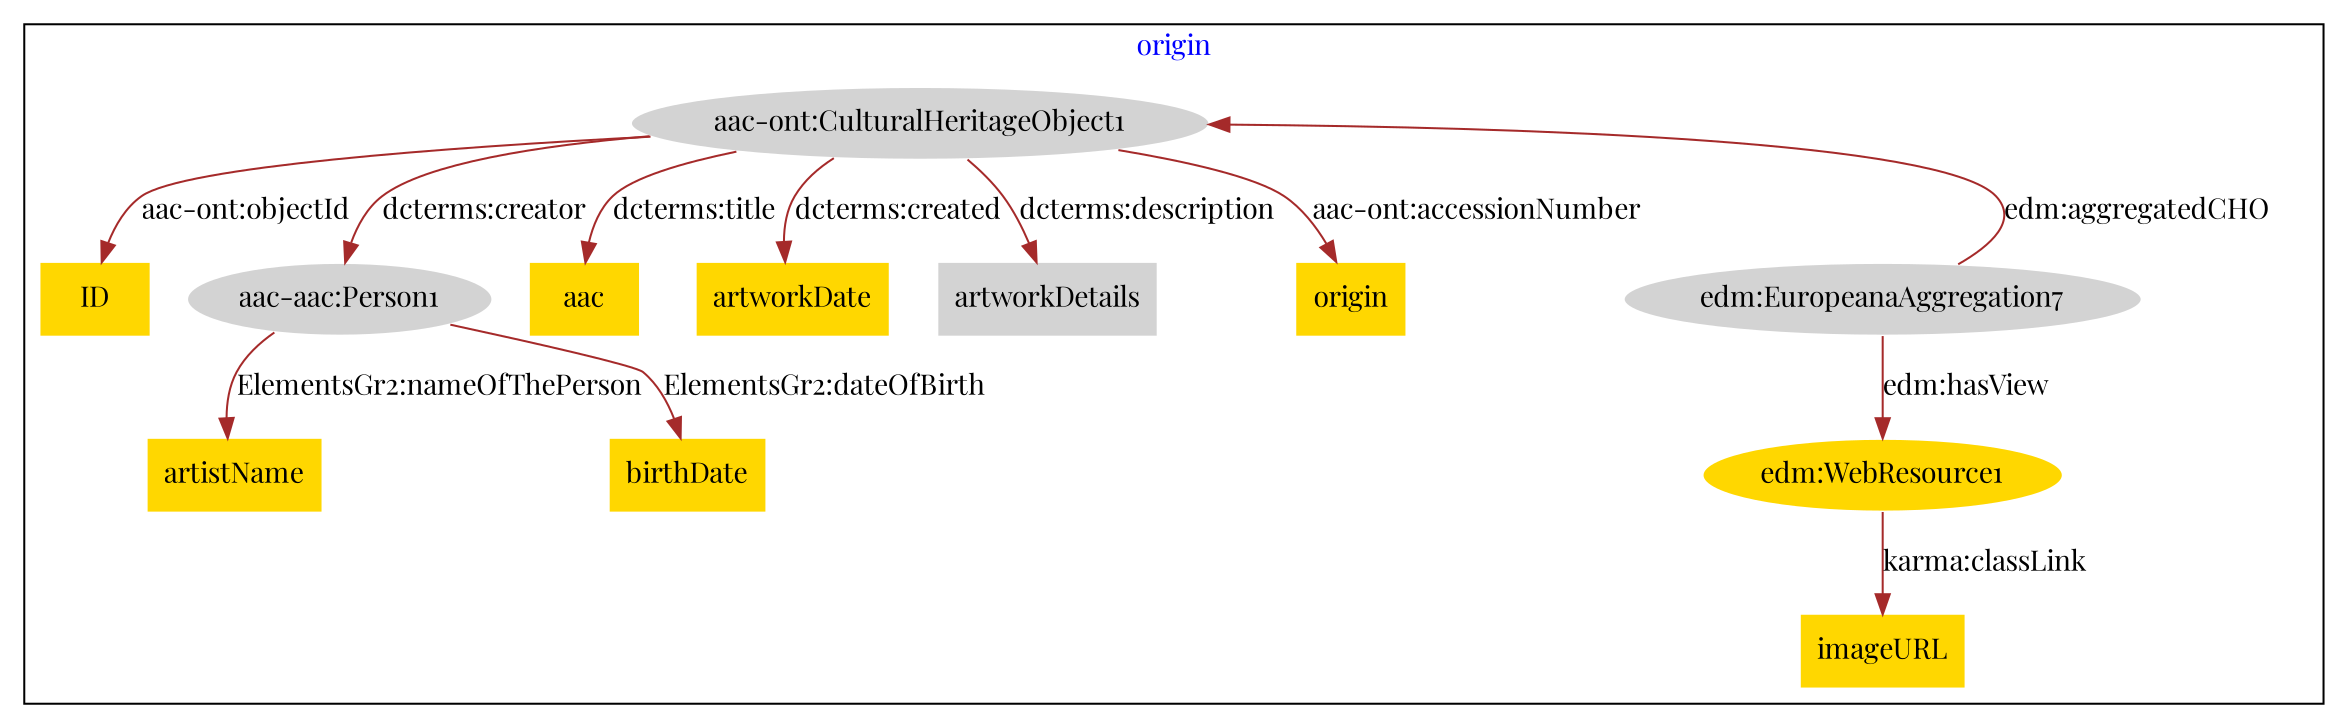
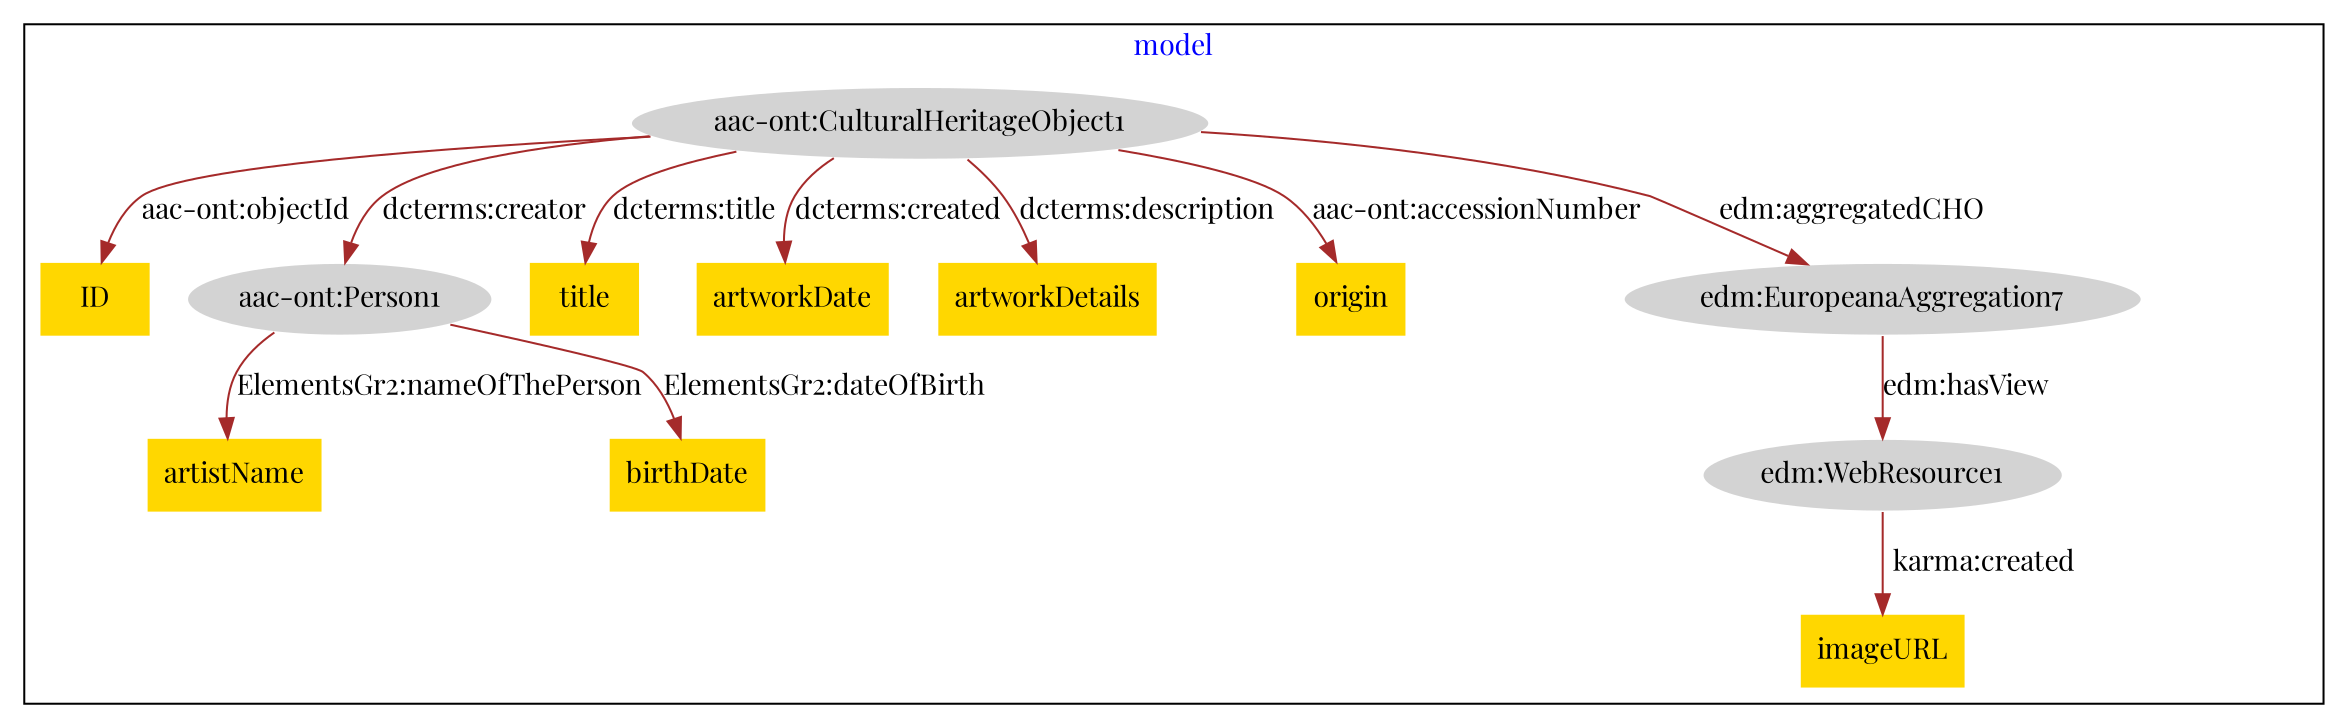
  digraph {
    fontcolor=blue
    fontname="Playfair Display"
    remincross=true
    node [fillcolor=gold fontname="Playfair Display" style=filled shape=plaintext]
    edge [color=brown fontcolor=black fontname="Playfair Display"]
    n1 [color=white fillcolor=lightgray label="aac-ont:CulturalHeritageObject1" shape=""]
    n2 [label=ID]
-   n3 [color=white fillcolor=lightgray label="aac-aac:Person1" shape=""]
+   n3 [color=white fillcolor=lightgray label="aac-ont:Person1" shape=""]
    n4 [label=artistName]
    n5 [label=birthDate]
-   n6 [label=aac]
+   n6 [label=title]
    n7 [label=artworkDate]
-   n8 [fillcolor=lightgray label=artworkDetails]
+   n8 [label=artworkDetails]
    n9 [label=origin]
-   n10 [color=white label="edm:WebResource1" shape=""]
+   n10 [color=white fillcolor=lightgray label="edm:WebResource1" shape=""]
    n11 [label=imageURL]
    n12 [color=white fillcolor=lightgray label="edm:EuropeanaAggregation7" shape=""]
    subgraph cluster_1 {
-     label=origin
+     label=model
      n1
      n2
      n3
      n4
      n5
      n6
      n7
      n8
      n9
      n10
      n11
      n12
    }
    n1 -> n2 [label="aac-ont:objectId"]
    n1 -> n3 [label="dcterms:creator"]
    n1 -> n6 [label="dcterms:title"]
    n1 -> n7 [label="dcterms:created"]
    n1 -> n8 [label="dcterms:description"]
    n1 -> n9 [label="aac-ont:accessionNumber"]
    n3 -> n4 [label="ElementsGr2:nameOfThePerson"]
    n3 -> n5 [label="ElementsGr2:dateOfBirth"]
-   n10 -> n11 [label="karma:classLink"]
-   n12 -> n1 [label="edm:aggregatedCHO"]
+   n10 -> n11 [label="karma:created"]
+   n1 -> n12 [label="edm:aggregatedCHO"]
    n12 -> n10 [label="edm:hasView"]
  }
